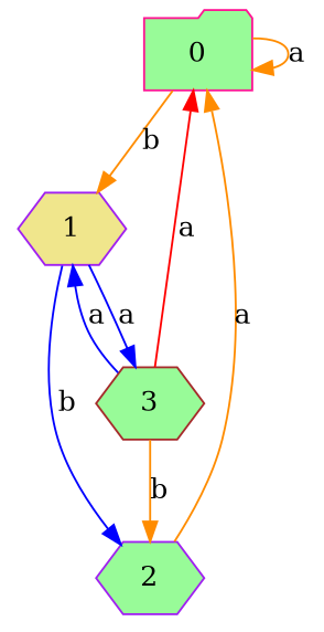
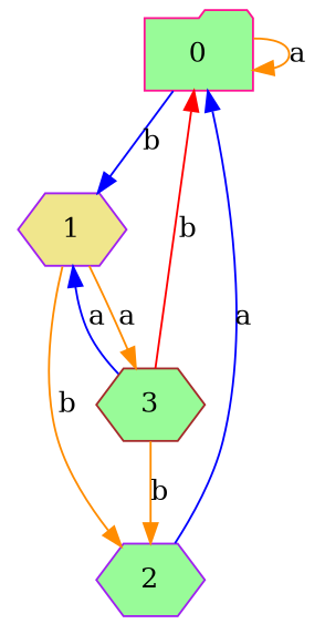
  digraph {
    d2tdocpreamble="\usetikzlibrary{automata}"
    d2tfigpreamble="\tikzstyle{every state}= [ draw=blue!50,very thick,fill=blue!20]  \tikzstyle{auto}= [fill=white]"
    ranksep=0.5
    node [color=purple fillcolor=palegreen shape=hexagon style="state,filled"]
    edge [color=blue lblstyle=auto topath="bend right"]
    n1 [color=deeppink label=0 shape=folder style="state, accepting,filled"]
    n2 [fillcolor=khaki label=1]
    n3 [label=2]
    n4 [color=brown label=3 style="state, initial,filled"]
    n1 -> n1 [color=darkorange label=a topath="loop above"]
-   n1 -> n2 [color=darkorange label=b]
-   n2 -> n3 [label=b]
-   n2 -> n4 [label=a]
-   n3 -> n1 [color=darkorange label=a]
-   n4 -> n1 [color=red label=a]
+   n1 -> n2 [label=b]
+   n2 -> n3 [color=darkorange label=b]
+   n2 -> n4 [color=darkorange label=a]
+   n3 -> n1 [label=a]
+   n4 -> n1 [color=red label=b]
    n4 -> n2 [label=a]
    n4 -> n3 [color=darkorange label=b]
  }
